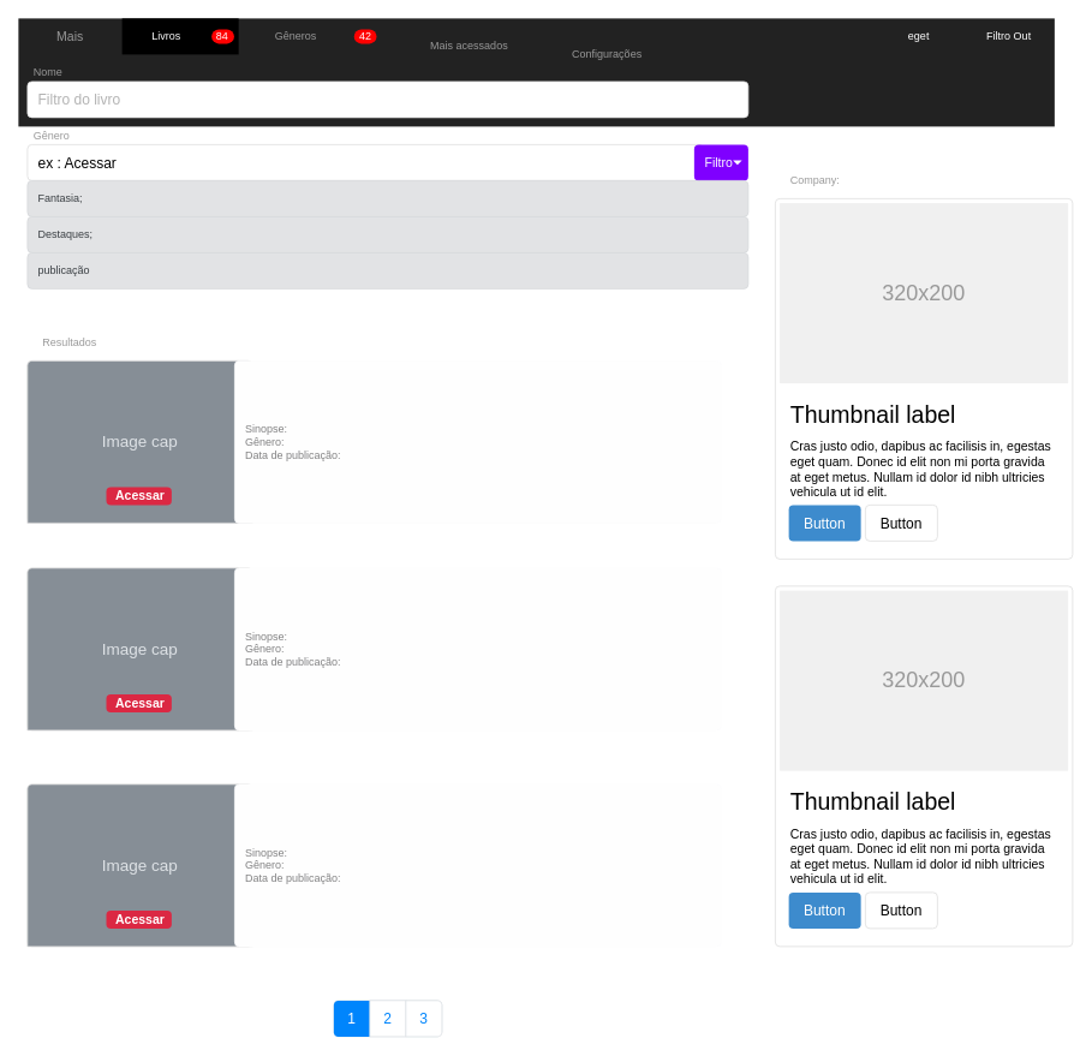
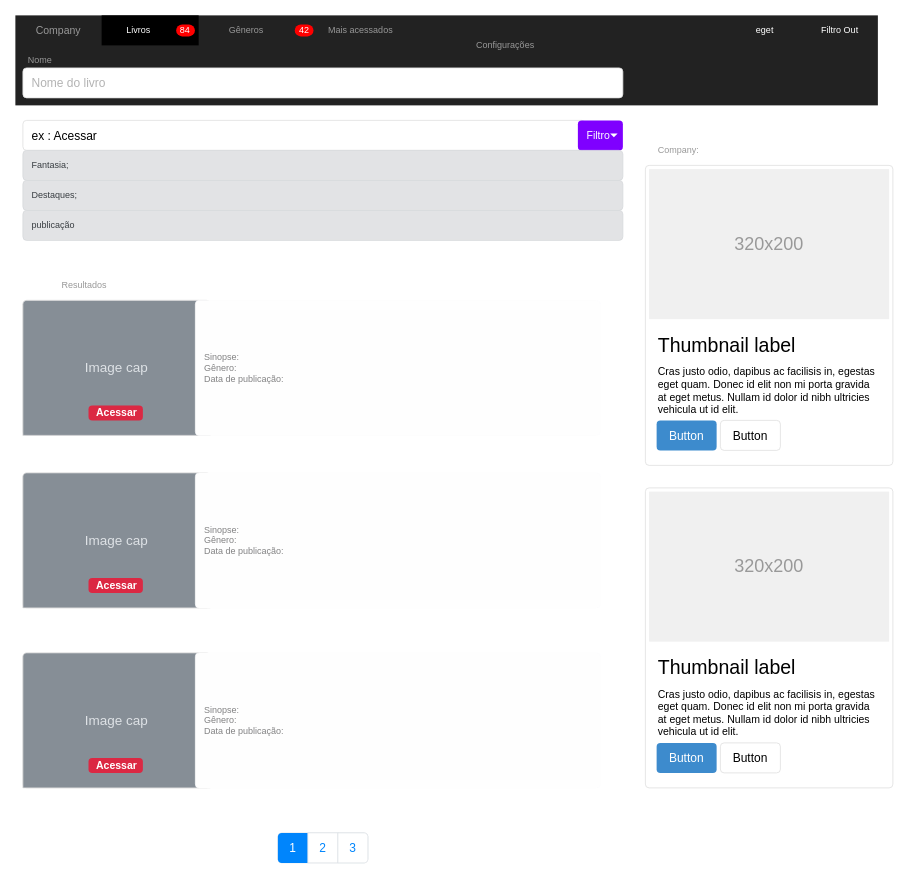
  <mxCell id="0" style=";html=1;" />
  <mxCell id="1" style=";html=1;" parent="0" />
  <mxCell id="2" value="" style="html=1;shadow=0;dashed=0;shape=mxgraph.bootstrap.rect;fillColor=#222222;strokeColor=none;whiteSpace=wrap;rounded=0;fontSize=12;fontColor=#000000;align=center;" parent="1" vertex="1"><mxGeometry x="20" width="1150" height="120" as="geometry" y="20" /></mxCell>
- <mxCell id="3" value="Mais" style="html=1;shadow=0;dashed=0;fillColor=none;strokeColor=none;shape=mxgraph.bootstrap.rect;fontColor=#999999;fontSize=14;whiteSpace=wrap;" parent="2" vertex="1"><mxGeometry width="115" height="40" as="geometry" /></mxCell>
+ <mxCell id="3" value="Company" style="html=1;shadow=0;dashed=0;fillColor=none;strokeColor=none;shape=mxgraph.bootstrap.rect;fontColor=#999999;fontSize=14;whiteSpace=wrap;" parent="2" vertex="1"><mxGeometry width="115" height="40" as="geometry" /></mxCell>
  <mxCell id="4" value="Livros" style="html=1;shadow=0;dashed=0;shape=mxgraph.bootstrap.rect;fillColor=#000000;strokeColor=none;fontColor=#ffffff;spacingRight=30;whiteSpace=wrap;" parent="2" vertex="1"><mxGeometry x="115" width="129.375" height="40" as="geometry" /></mxCell>
  <mxCell id="5" value="84" style="html=1;shadow=0;dashed=0;shape=mxgraph.bootstrap.rrect;rSize=8;fillColor=#ff0000;strokeColor=none;fontColor=#ffffff;whiteSpace=wrap;" parent="4" vertex="1"><mxGeometry x="1" y="0.5" width="25" height="16" relative="1" as="geometry"><mxPoint x="-30" y="-8" as="offset" /></mxGeometry></mxCell>
  <mxCell id="6" value="Gêneros" style="html=1;shadow=0;dashed=0;fillColor=none;strokeColor=none;shape=mxgraph.bootstrap.rect;fontColor=#999999;spacingRight=30;whiteSpace=wrap;" parent="2" vertex="1"><mxGeometry x="244.375" width="158.125" height="40" as="geometry" /></mxCell>
  <mxCell id="7" value="42" style="html=1;shadow=0;dashed=0;shape=mxgraph.bootstrap.rrect;rSize=8;fillColor=#ff0000;strokeColor=none;fontColor=#ffffff;whiteSpace=wrap;" parent="6" vertex="1"><mxGeometry x="1" y="0.5" width="25" height="16" relative="1" as="geometry"><mxPoint x="-30" y="-8" as="offset" /></mxGeometry></mxCell>
- <mxCell id="8" value="Mais acessados" style="html=1;shadow=0;dashed=0;fillColor=none;strokeColor=none;shape=mxgraph.bootstrap.rect;fontColor=#999999;whiteSpace=wrap;" parent="2" vertex="1"><mxGeometry x="442.5" y="10" width="115" height="40" as="geometry" /></mxCell>
+ <mxCell id="8" value="Mais acessados" style="html=1;shadow=0;dashed=0;fillColor=none;strokeColor=none;shape=mxgraph.bootstrap.rect;fontColor=#999999;whiteSpace=wrap;" parent="2" vertex="1"><mxGeometry x="402.5" width="115" height="40" as="geometry" /></mxCell>
  <mxCell id="9" value="Configurações" style="html=1;shadow=0;dashed=0;fillColor=none;strokeColor=none;shape=mxgraph.bootstrap.rect;fontColor=#999999;whiteSpace=wrap;" parent="2" vertex="1"><mxGeometry x="602.5" y="20" width="100.625" height="40" as="geometry" /></mxCell>
  <mxCell id="10" value="&lt;font color=&quot;#ffffff&quot;&gt;eget&lt;/font&gt;" style="html=1;shadow=0;dashed=0;fillColor=none;strokeColor=none;shape=mxgraph.bootstrap.rect;fontColor=#999999;whiteSpace=wrap;" parent="2" vertex="1"><mxGeometry x="948.75" width="100.625" height="40" as="geometry" /></mxCell>
  <mxCell id="11" value="&lt;font color=&quot;#ffffff&quot;&gt;Filtro Out&lt;/font&gt;" style="html=1;shadow=0;dashed=0;fillColor=none;strokeColor=none;shape=mxgraph.bootstrap.rect;fontColor=#999999;whiteSpace=wrap;" parent="2" vertex="1"><mxGeometry x="1049.375" width="100.625" height="40" as="geometry" /></mxCell>
  <mxCell id="12" value="Nome" style="html=1;shadow=0;dashed=0;shape=mxgraph.bootstrap.rect;strokeColor=none;fillColor=none;fontColor=#999999;align=left;spacingLeft=5;whiteSpace=wrap;rounded=0;" parent="2" vertex="1"><mxGeometry x="10" y="50" width="200" height="20" as="geometry" /></mxCell>
- <mxCell id="13" value="&lt;font color=&quot;#b3b3b3&quot;&gt;Filtro do livro&lt;/font&gt;" style="html=1;shadow=0;dashed=0;shape=mxgraph.bootstrap.rrect;rSize=5;strokeColor=#dddddd;;align=left;spacingLeft=10;fontSize=16;whiteSpace=wrap;rounded=0;" parent="2" vertex="1"><mxGeometry x="10" y="70" width="800" height="40" as="geometry" /></mxCell>
+ <mxCell id="13" value="&lt;font color=&quot;#b3b3b3&quot;&gt;Nome do livro&lt;/font&gt;" style="html=1;shadow=0;dashed=0;shape=mxgraph.bootstrap.rrect;rSize=5;strokeColor=#dddddd;;align=left;spacingLeft=10;fontSize=16;whiteSpace=wrap;rounded=0;" parent="2" vertex="1"><mxGeometry x="10" y="70" width="800" height="40" as="geometry" /></mxCell>
  <mxCell id="14" value="" style="html=1;shadow=0;dashed=0;shape=mxgraph.bootstrap.rrect;rSize=5;strokeColor=#dddddd;rounded=0;fontSize=12;align=center;" parent="1" vertex="1"><mxGeometry x="860" y="220" width="330" height="400" as="geometry" /></mxCell>
  <mxCell id="15" value="320x200" style="shape=rect;fontSize=24;fillColor=#f0f0f0;strokeColor=none;fontColor=#999999;whiteSpace=wrap;" parent="14" vertex="1"><mxGeometry x="5" y="5" width="320" height="200" as="geometry" /></mxCell>
  <mxCell id="16" value="Thumbnail label" style="html=1;shadow=0;dashed=0;shape=mxgraph.bootstrap.anchor;fontSize=26;align=left;whiteSpace=wrap;" parent="14" vertex="1"><mxGeometry x="15" y="220" width="300" height="40" as="geometry" /></mxCell>
  <mxCell id="17" value="Cras justo odio, dapibus ac facilisis in, egestas eget quam. Donec id elit non mi porta gravida at eget metus. Nullam id dolor id nibh ultricies vehicula ut id elit." style="html=1;shadow=0;dashed=0;shape=mxgraph.bootstrap.anchor;strokeColor=#dddddd;whiteSpace=wrap;align=left;verticalAlign=top;fontSize=14;whiteSpace=wrap;" parent="14" vertex="1"><mxGeometry x="15" y="260" width="300" height="80" as="geometry" /></mxCell>
  <mxCell id="18" value="Button" style="html=1;shadow=0;dashed=0;shape=mxgraph.bootstrap.rrect;rSize=5;fontSize=16;fillColor=#3D8BCD;strokeColor=none;fontColor=#ffffff;whiteSpace=wrap;" parent="14" vertex="1"><mxGeometry y="1" width="80" height="40" relative="1" as="geometry"><mxPoint x="15" y="-60" as="offset" /></mxGeometry></mxCell>
  <mxCell id="19" value="Button" style="html=1;shadow=0;dashed=0;shape=mxgraph.bootstrap.rrect;rSize=5;fontSize=16;strokeColor=#dddddd;whiteSpace=wrap;" parent="14" vertex="1"><mxGeometry y="1" width="80" height="40" relative="1" as="geometry"><mxPoint x="100" y="-60" as="offset" /></mxGeometry></mxCell>
- <mxCell id="20" value="Gênero" style="html=1;shadow=0;dashed=0;shape=mxgraph.bootstrap.rect;strokeColor=none;fillColor=none;fontColor=#999999;align=left;spacingLeft=5;whiteSpace=wrap;rounded=0;" parent="1" vertex="1"><mxGeometry x="30" y="140" width="200" height="20" as="geometry" /></mxCell>
  <mxCell id="21" value="ex : Acessar" style="html=1;shadow=0;dashed=0;shape=mxgraph.bootstrap.rrect;rSize=5;strokeColor=#dddddd;align=left;spacingLeft=10;fontSize=16;whiteSpace=wrap;rounded=0;" parent="1" vertex="1"><mxGeometry x="30" y="160" width="750" height="40" as="geometry" /></mxCell>
  <mxCell id="22" value="" style="html=1;shadow=0;dashed=0;shape=mxgraph.bootstrap.rrect;rSize=5;strokeColor=#dddddd;rounded=0;fontSize=12;align=center;" parent="1" vertex="1"><mxGeometry x="860" y="650" width="330" height="400" as="geometry" /></mxCell>
  <mxCell id="23" value="320x200" style="shape=rect;fontSize=24;fillColor=#f0f0f0;strokeColor=none;fontColor=#999999;whiteSpace=wrap;" parent="22" vertex="1"><mxGeometry x="5" y="5" width="320" height="200" as="geometry" /></mxCell>
  <mxCell id="24" value="Thumbnail label" style="html=1;shadow=0;dashed=0;shape=mxgraph.bootstrap.anchor;fontSize=26;align=left;whiteSpace=wrap;" parent="22" vertex="1"><mxGeometry x="15" y="220" width="300" height="40" as="geometry" /></mxCell>
  <mxCell id="25" value="Cras justo odio, dapibus ac facilisis in, egestas eget quam. Donec id elit non mi porta gravida at eget metus. Nullam id dolor id nibh ultricies vehicula ut id elit." style="html=1;shadow=0;dashed=0;shape=mxgraph.bootstrap.anchor;strokeColor=#dddddd;whiteSpace=wrap;align=left;verticalAlign=top;fontSize=14;whiteSpace=wrap;" parent="22" vertex="1"><mxGeometry x="15" y="260" width="300" height="80" as="geometry" /></mxCell>
  <mxCell id="26" value="Button" style="html=1;shadow=0;dashed=0;shape=mxgraph.bootstrap.rrect;rSize=5;fontSize=16;fillColor=#3D8BCD;strokeColor=none;fontColor=#ffffff;whiteSpace=wrap;" parent="22" vertex="1"><mxGeometry y="1" width="80" height="40" relative="1" as="geometry"><mxPoint x="15" y="-60" as="offset" /></mxGeometry></mxCell>
  <mxCell id="27" value="Button" style="html=1;shadow=0;dashed=0;shape=mxgraph.bootstrap.rrect;rSize=5;fontSize=16;strokeColor=#dddddd;whiteSpace=wrap;" parent="22" vertex="1"><mxGeometry y="1" width="80" height="40" relative="1" as="geometry"><mxPoint x="100" y="-60" as="offset" /></mxGeometry></mxCell>
  <mxCell id="28" value="Filtro" style="html=1;shadow=0;dashed=0;shape=mxgraph.bootstrap.rrect;rSize=5;strokeColor=none;strokeWidth=1;fillColor=#7F00FF;fontColor=#ffffff;whiteSpace=wrap;align=left;verticalAlign=middle;fontStyle=0;fontSize=14;spacingLeft=10;" vertex="1" parent="1"><mxGeometry x="770" y="160" width="60" height="40" as="geometry" /></mxCell>
  <mxCell id="29" value="" style="shape=triangle;direction=south;fillColor=#ffffff;strokeColor=none;perimeter=none;" vertex="1" parent="28"><mxGeometry x="1" y="0.5" width="10" height="5" relative="1" as="geometry"><mxPoint x="-17" y="-2.5" as="offset" /></mxGeometry></mxCell>
- <mxCell id="30" value="Resultados" style="html=1;shadow=0;dashed=0;shape=mxgraph.bootstrap.rect;strokeColor=none;fillColor=none;fontColor=#999999;align=left;spacingLeft=5;whiteSpace=wrap;rounded=0;" vertex="1" parent="1"><mxGeometry x="40" y="370" width="200" height="20" as="geometry" /></mxCell>
+ <mxCell id="30" value="Resultados" style="html=1;shadow=0;dashed=0;shape=mxgraph.bootstrap.rect;strokeColor=none;fillColor=none;fontColor=#999999;align=left;spacingLeft=5;whiteSpace=wrap;rounded=0;" vertex="1" parent="1"><mxGeometry x="75" y="370" width="200" height="20" as="geometry" /></mxCell>
  <mxCell id="31" value="Fantasia;" style="html=1;shadow=0;dashed=0;shape=mxgraph.bootstrap.rrect;rSize=5;strokeColor=#D6D8DB;strokeWidth=1;fillColor=#E2E3E5;fontColor=#383D41;whiteSpace=wrap;align=left;verticalAlign=middle;spacingLeft=10;" vertex="1" parent="1"><mxGeometry x="30" y="200" width="800" height="40" as="geometry" /></mxCell>
  <mxCell id="32" value="Destaques;" style="html=1;shadow=0;dashed=0;shape=mxgraph.bootstrap.rrect;rSize=5;strokeColor=#D6D8DB;strokeWidth=1;fillColor=#E2E3E5;fontColor=#383D41;whiteSpace=wrap;align=left;verticalAlign=middle;spacingLeft=10;" vertex="1" parent="1"><mxGeometry x="30" y="240" width="800" height="40" as="geometry" /></mxCell>
  <mxCell id="33" value="publicação" style="html=1;shadow=0;dashed=0;shape=mxgraph.bootstrap.rrect;rSize=5;strokeColor=#D6D8DB;strokeWidth=1;fillColor=#E2E3E5;fontColor=#383D41;whiteSpace=wrap;align=left;verticalAlign=middle;spacingLeft=10;" vertex="1" parent="1"><mxGeometry x="30" y="280" width="800" height="40" as="geometry" /></mxCell>
  <mxCell id="34" value="" style="html=1;shadow=0;dashed=0;shape=mxgraph.bootstrap.rrect;rSize=5;strokeColor=#DEE2E6;html=1;whiteSpace=wrap;fillColor=#ffffff;fontColor=#0085FC;" vertex="1" parent="1"><mxGeometry x="370" y="1110" width="120" height="40" as="geometry" /></mxCell>
  <mxCell id="35" value="1" style="strokeColor=inherit;fillColor=inherit;gradientColor=inherit;html=1;shadow=0;dashed=0;shape=mxgraph.bootstrap.leftButton;rSize=5;perimeter=none;whiteSpace=wrap;resizeHeight=1;fillColor=#0085FC;strokeColor=none;fontColor=#ffffff;fontSize=16;" vertex="1" parent="34"><mxGeometry width="40" height="40" relative="1" as="geometry" /></mxCell>
  <mxCell id="36" value="2" style="strokeColor=inherit;fillColor=inherit;gradientColor=inherit;fontColor=inherit;html=1;shadow=0;dashed=0;perimeter=none;whiteSpace=wrap;resizeHeight=1;fontSize=16;" vertex="1" parent="34"><mxGeometry width="40" height="40" relative="1" as="geometry"><mxPoint x="40" as="offset" /></mxGeometry></mxCell>
  <mxCell id="37" value="3" style="strokeColor=inherit;fillColor=inherit;gradientColor=inherit;fontColor=inherit;html=1;shadow=0;dashed=0;shape=mxgraph.bootstrap.rightButton;rSize=5;perimeter=none;whiteSpace=wrap;resizeHeight=1;fontSize=16;" vertex="1" parent="34"><mxGeometry x="1" width="40" height="40" relative="1" as="geometry"><mxPoint x="-40" as="offset" /></mxGeometry></mxCell>
  <mxCell id="38" value="" style="html=1;shadow=0;dashed=0;shape=mxgraph.bootstrap.rrect;rSize=5;strokeColor=#DFDFDF;html=1;whiteSpace=wrap;fillColor=#ffffff;fontColor=#000000;verticalAlign=bottom;align=left;spacing=20;fontSize=14;" vertex="1" parent="1"><mxGeometry x="30" y="400" width="250" height="180" as="geometry" /></mxCell>
  <mxCell id="39" value="" style="group" vertex="1" connectable="0" parent="38"><mxGeometry width="250" height="180" as="geometry" /></mxCell>
  <mxCell id="40" value="Image cap" style="html=1;shadow=0;dashed=0;shape=mxgraph.bootstrap.topButton;rSize=5;perimeter=none;whiteSpace=wrap;fillColor=#868E96;strokeColor=#DFDFDF;fontColor=#DEE2E6;resizeWidth=1;fontSize=18;" vertex="1" parent="39"><mxGeometry width="250" height="180" relative="1" as="geometry"><mxPoint as="offset" /></mxGeometry></mxCell>
  <mxCell id="41" value="Acessar" style="rounded=1;whiteSpace=wrap;html=1;arcSize=25;strokeColor=none;strokeWidth=1;fillColor=#DB2843;fontColor=#FFFFFF;whiteSpace=wrap;align=left;verticalAlign=middle;spacingLeft=0;fontStyle=1;fontSize=14;spacing=10;" vertex="1" parent="39"><mxGeometry x="87.5" y="140" width="72.5" height="20" as="geometry" /></mxCell>
  <mxCell id="42" value="Sinopse:&lt;br&gt;Gênero:&lt;br&gt;Data de publicação:" style="html=1;shadow=0;dashed=0;shape=mxgraph.bootstrap.rrect;rSize=5;strokeColor=#FDFDFE;strokeWidth=1;fillColor=#FEFEFE;fontColor=#818182;whiteSpace=wrap;align=left;verticalAlign=middle;spacingLeft=10;" vertex="1" parent="1"><mxGeometry x="260" y="400" width="540" height="180" as="geometry" /></mxCell>
  <mxCell id="43" value="" style="group" vertex="1" connectable="0" parent="1"><mxGeometry x="30" y="630" width="770" height="180" as="geometry" /></mxCell>
  <mxCell id="44" value="" style="html=1;shadow=0;dashed=0;shape=mxgraph.bootstrap.rrect;rSize=5;strokeColor=#DFDFDF;html=1;whiteSpace=wrap;fillColor=#ffffff;fontColor=#000000;verticalAlign=bottom;align=left;spacing=20;fontSize=14;" vertex="1" parent="43"><mxGeometry width="250" height="180" as="geometry" /></mxCell>
  <mxCell id="45" value="" style="group" vertex="1" connectable="0" parent="44"><mxGeometry width="250" height="180" as="geometry" /></mxCell>
  <mxCell id="46" value="Image cap" style="html=1;shadow=0;dashed=0;shape=mxgraph.bootstrap.topButton;rSize=5;perimeter=none;whiteSpace=wrap;fillColor=#868E96;strokeColor=#DFDFDF;fontColor=#DEE2E6;resizeWidth=1;fontSize=18;" vertex="1" parent="45"><mxGeometry width="250" height="180" relative="1" as="geometry"><mxPoint as="offset" /></mxGeometry></mxCell>
  <mxCell id="47" value="Acessar" style="rounded=1;whiteSpace=wrap;html=1;arcSize=25;strokeColor=none;strokeWidth=1;fillColor=#DB2843;fontColor=#FFFFFF;whiteSpace=wrap;align=left;verticalAlign=middle;spacingLeft=0;fontStyle=1;fontSize=14;spacing=10;" vertex="1" parent="45"><mxGeometry x="87.5" y="140" width="72.5" height="20" as="geometry" /></mxCell>
  <mxCell id="48" value="Sinopse:&lt;br&gt;Gênero:&lt;br&gt;Data de publicação:" style="html=1;shadow=0;dashed=0;shape=mxgraph.bootstrap.rrect;rSize=5;strokeColor=#FDFDFE;strokeWidth=1;fillColor=#FEFEFE;fontColor=#818182;whiteSpace=wrap;align=left;verticalAlign=middle;spacingLeft=10;" vertex="1" parent="43"><mxGeometry x="230" width="540" height="180" as="geometry" /></mxCell>
  <mxCell id="49" value="" style="html=1;shadow=0;dashed=0;shape=mxgraph.bootstrap.rrect;rSize=5;strokeColor=#DFDFDF;html=1;whiteSpace=wrap;fillColor=#ffffff;fontColor=#000000;verticalAlign=bottom;align=left;spacing=20;fontSize=14;" vertex="1" parent="1"><mxGeometry x="30" y="870" width="250" height="180" as="geometry" /></mxCell>
  <mxCell id="50" value="" style="group" vertex="1" connectable="0" parent="49"><mxGeometry width="250" height="180" as="geometry" /></mxCell>
  <mxCell id="51" value="Image cap" style="html=1;shadow=0;dashed=0;shape=mxgraph.bootstrap.topButton;rSize=5;perimeter=none;whiteSpace=wrap;fillColor=#868E96;strokeColor=#DFDFDF;fontColor=#DEE2E6;resizeWidth=1;fontSize=18;" vertex="1" parent="50"><mxGeometry width="250" height="180" relative="1" as="geometry"><mxPoint as="offset" /></mxGeometry></mxCell>
  <mxCell id="52" value="Acessar" style="rounded=1;whiteSpace=wrap;html=1;arcSize=25;strokeColor=none;strokeWidth=1;fillColor=#DB2843;fontColor=#FFFFFF;whiteSpace=wrap;align=left;verticalAlign=middle;spacingLeft=0;fontStyle=1;fontSize=14;spacing=10;" vertex="1" parent="50"><mxGeometry x="87.5" y="140" width="72.5" height="20" as="geometry" /></mxCell>
  <mxCell id="53" value="Sinopse:&lt;br&gt;Gênero:&lt;br&gt;Data de publicação:" style="html=1;shadow=0;dashed=0;shape=mxgraph.bootstrap.rrect;rSize=5;strokeColor=#FDFDFE;strokeWidth=1;fillColor=#FEFEFE;fontColor=#818182;whiteSpace=wrap;align=left;verticalAlign=middle;spacingLeft=10;" vertex="1" parent="1"><mxGeometry x="260" y="870" width="540" height="180" as="geometry" /></mxCell>
  <mxCell id="54" value="Company:" style="html=1;shadow=0;dashed=0;shape=mxgraph.bootstrap.rect;strokeColor=none;fillColor=none;fontColor=#999999;align=left;spacingLeft=5;whiteSpace=wrap;rounded=0;" vertex="1" parent="1"><mxGeometry x="870" y="190" width="200" height="20" as="geometry" /></mxCell>
